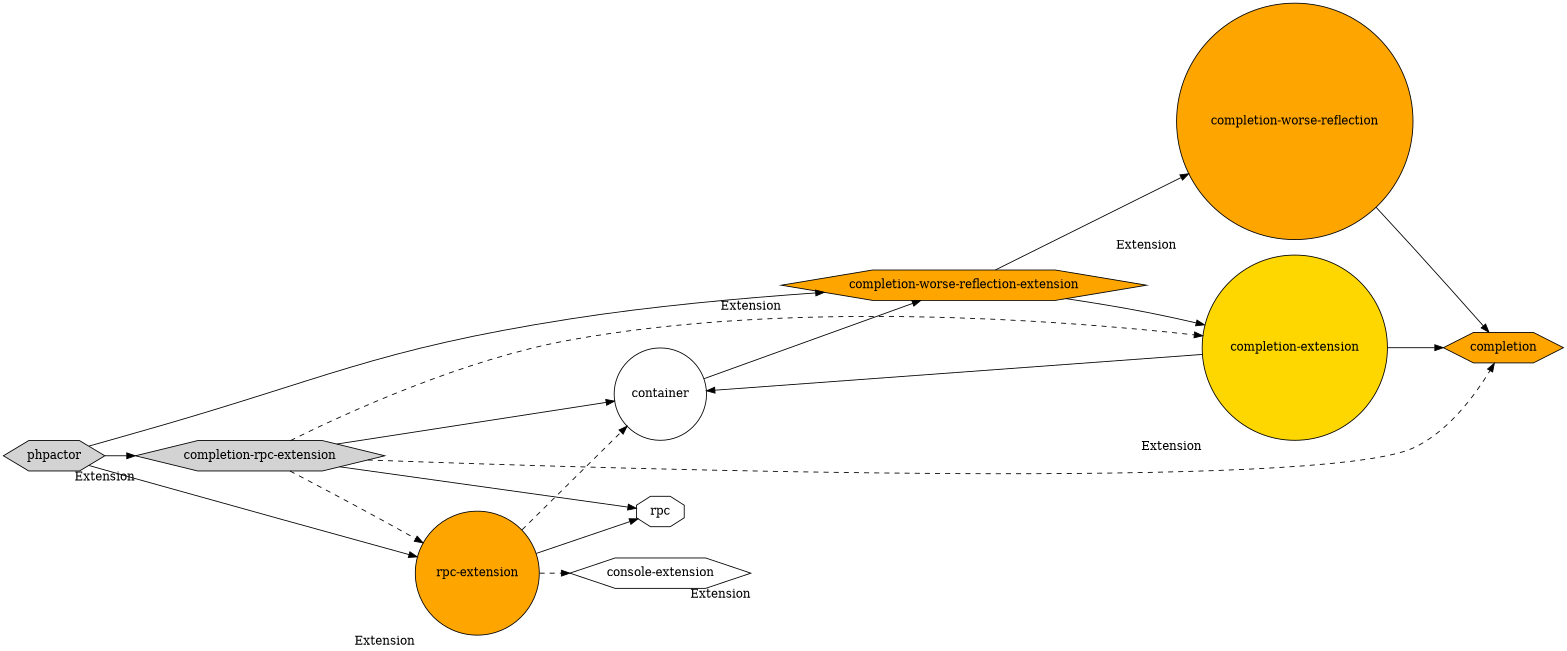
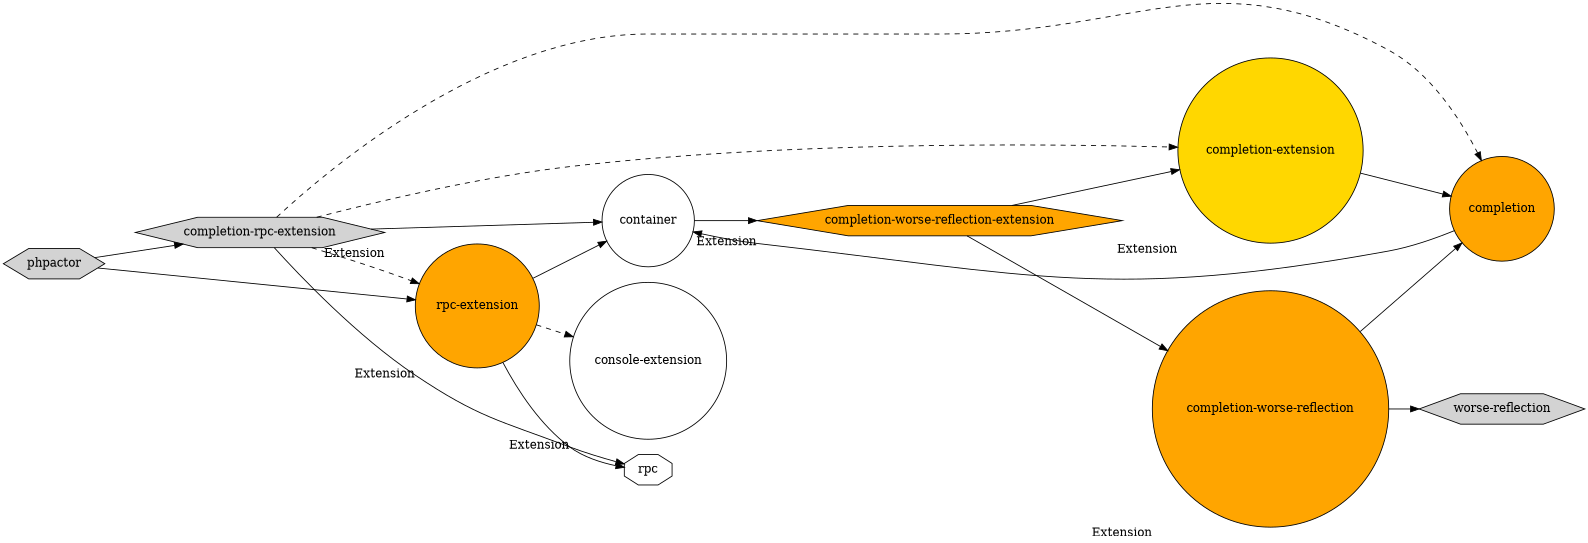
  digraph {
    rankdir=LR
    node [fillcolor=orange shape=circle style=filled xlabel=Extension]
    edge [style=solid]
    "rpc-extension"
    container [fillcolor=white xlabel=""]
-   "console-extension" [fillcolor=white shape=hexagon]
+   "console-extension" [fillcolor=white]
    rpc [fillcolor=white shape=octagon xlabel=""]
    phpactor [fillcolor=lightgrey shape=hexagon xlabel=""]
    "completion-rpc-extension" [fillcolor=lightgrey shape=hexagon]
    "completion-worse-reflection-extension" [shape=hexagon]
    "completion-extension" [fillcolor=gold]
-   completion [shape=hexagon xlabel=""]
+   completion [xlabel=""]
    "completion-worse-reflection"
-   "rpc-extension" -> container [style=dashed]
+   "worse-reflection" [fillcolor=lightgrey shape=hexagon xlabel=""]
+   "rpc-extension" -> container
    "rpc-extension" -> "console-extension" [style=dashed]
    "rpc-extension" -> rpc
    container -> "completion-worse-reflection-extension"
    phpactor -> "rpc-extension"
    phpactor -> "completion-rpc-extension"
-   phpactor -> "completion-worse-reflection-extension"
    "completion-rpc-extension" -> "rpc-extension" [style=dashed]
    "completion-rpc-extension" -> container
    "completion-rpc-extension" -> rpc
    "completion-rpc-extension" -> "completion-extension" [style=dashed]
    "completion-rpc-extension" -> completion [style=dashed]
    "completion-worse-reflection-extension" -> "completion-extension"
    "completion-worse-reflection-extension" -> "completion-worse-reflection"
-   "completion-extension" -> container
+   completion -> container
    "completion-extension" -> completion
    "completion-worse-reflection" -> completion
+   "completion-worse-reflection" -> "worse-reflection"
  }
